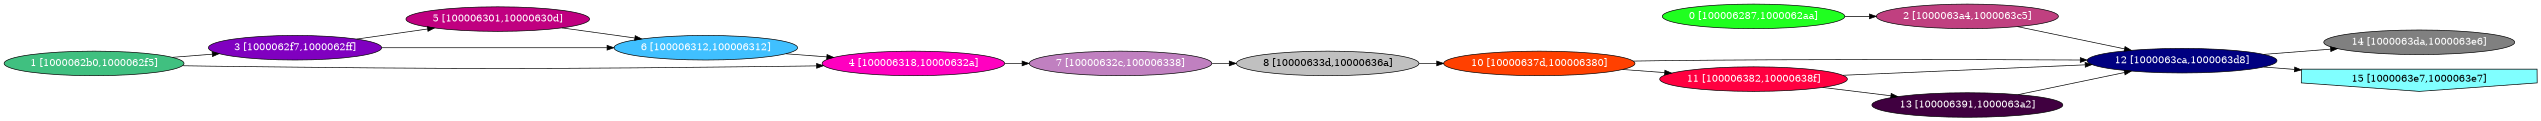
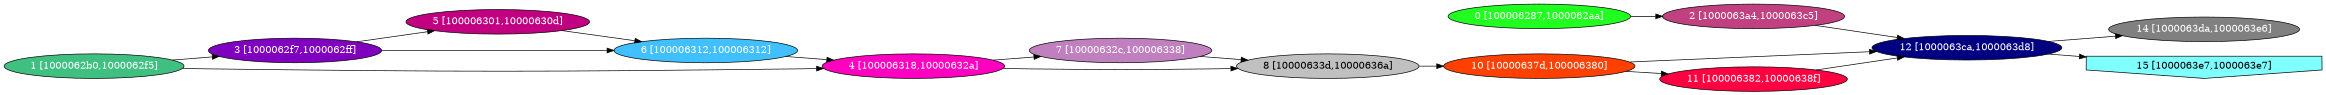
  digraph {
    rankdir=LR
    node [fontcolor="#ffffff" shape=oval style=filled]
    n1 [fillcolor="#20FF20" label="0 [100006287,1000062aa]"]
    n2 [fillcolor="#C04080" label="2 [1000063a4,1000063c5]"]
    n3 [fillcolor="#40C080" label="1 [1000062b0,1000062f5]"]
    n4 [fillcolor="#8000C0" label="3 [1000062f7,1000062ff]"]
    n5 [fillcolor="#FF00C0" label="4 [100006318,10000632a]"]
    n6 [fillcolor="#000080" label="12 [1000063ca,1000063d8]"]
    n7 [fillcolor="#C00080" label="5 [100006301,10000630d]"]
    n8 [fillcolor="#40C0FF" label="6 [100006312,100006312]"]
    n9 [fillcolor="#C080C0" label="7 [10000632c,100006338]"]
    n10 [fillcolor="#C0C0C0" fontcolor="#000000" label="8 [10000633d,10000636a]"]
    n11 [fillcolor="#808080" label="14 [1000063da,1000063e6]"]
    n12 [fillcolor="#80FFFF" fontcolor="#000000" label="15 [1000063e7,1000063e7]" shape=invhouse]
    n13 [fillcolor="#FF4000" label="10 [10000637d,100006380]"]
    n14 [fillcolor="#FF0040" label="11 [100006382,10000638f]"]
-   n15 [fillcolor="#400040" label="13 [100006391,1000063a2]"]
    n1 -> n2
    n2 -> n6
    n3 -> n4
    n3 -> n5
    n4 -> n7
    n4 -> n8
    n5 -> n9
+   n5 -> n10
    n6 -> n11
    n6 -> n12
    n7 -> n8
    n8 -> n5
    n9 -> n10
    n10 -> n13
    n13 -> n6
    n13 -> n14
    n14 -> n6
-   n14 -> n15
-   n15 -> n6
  }
